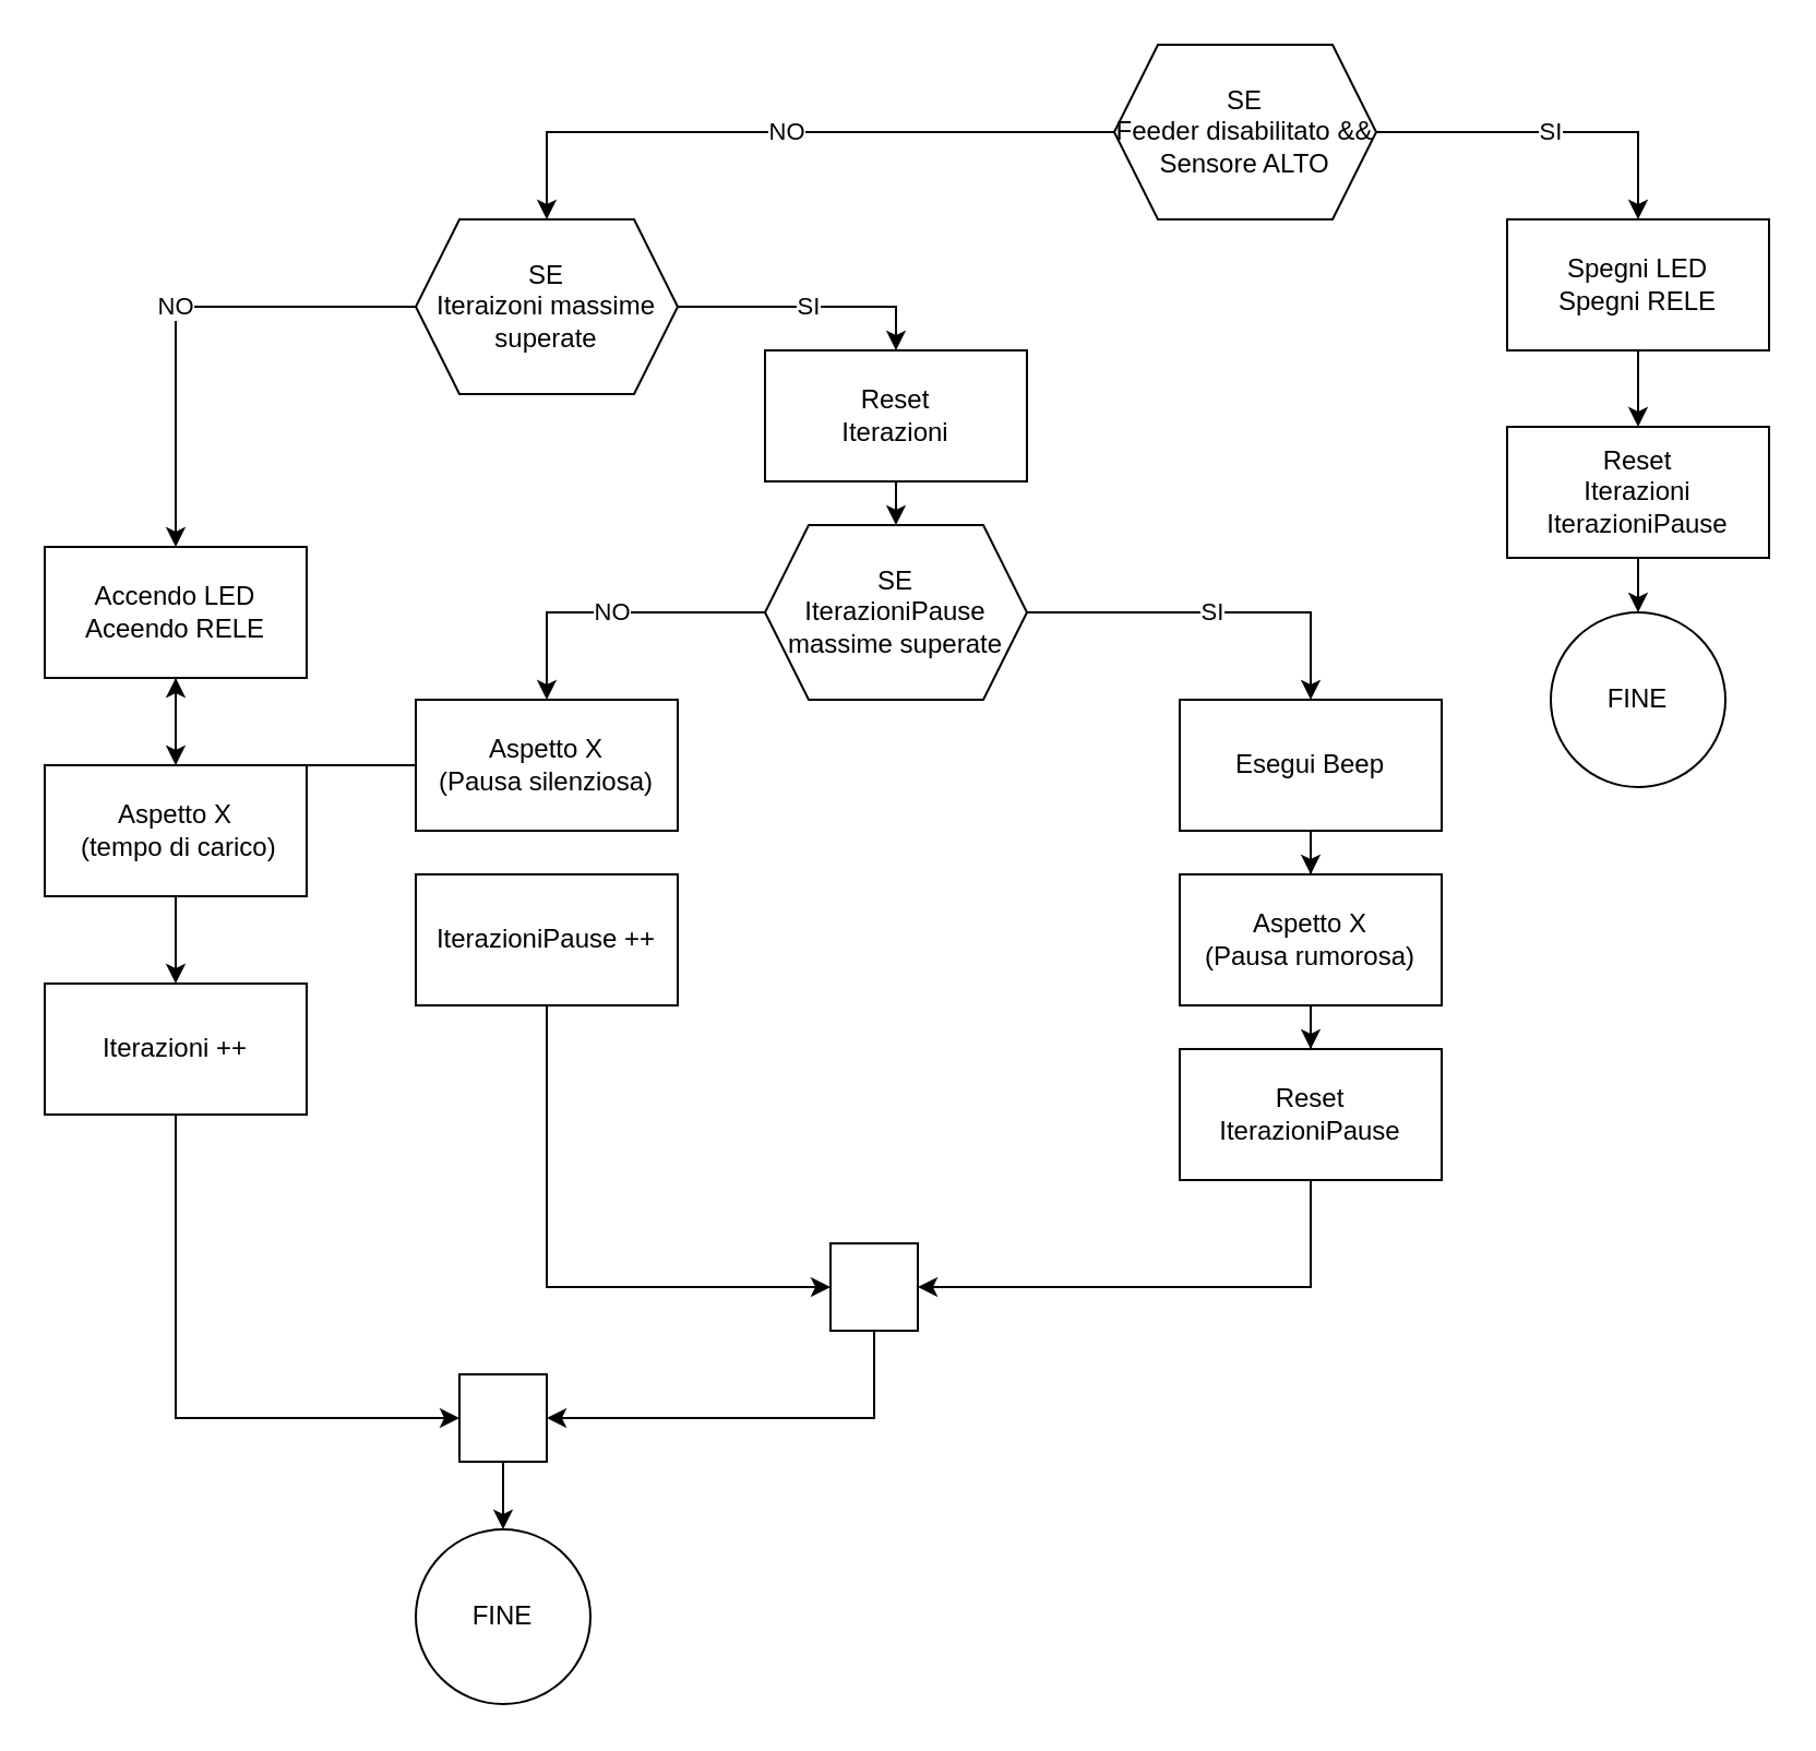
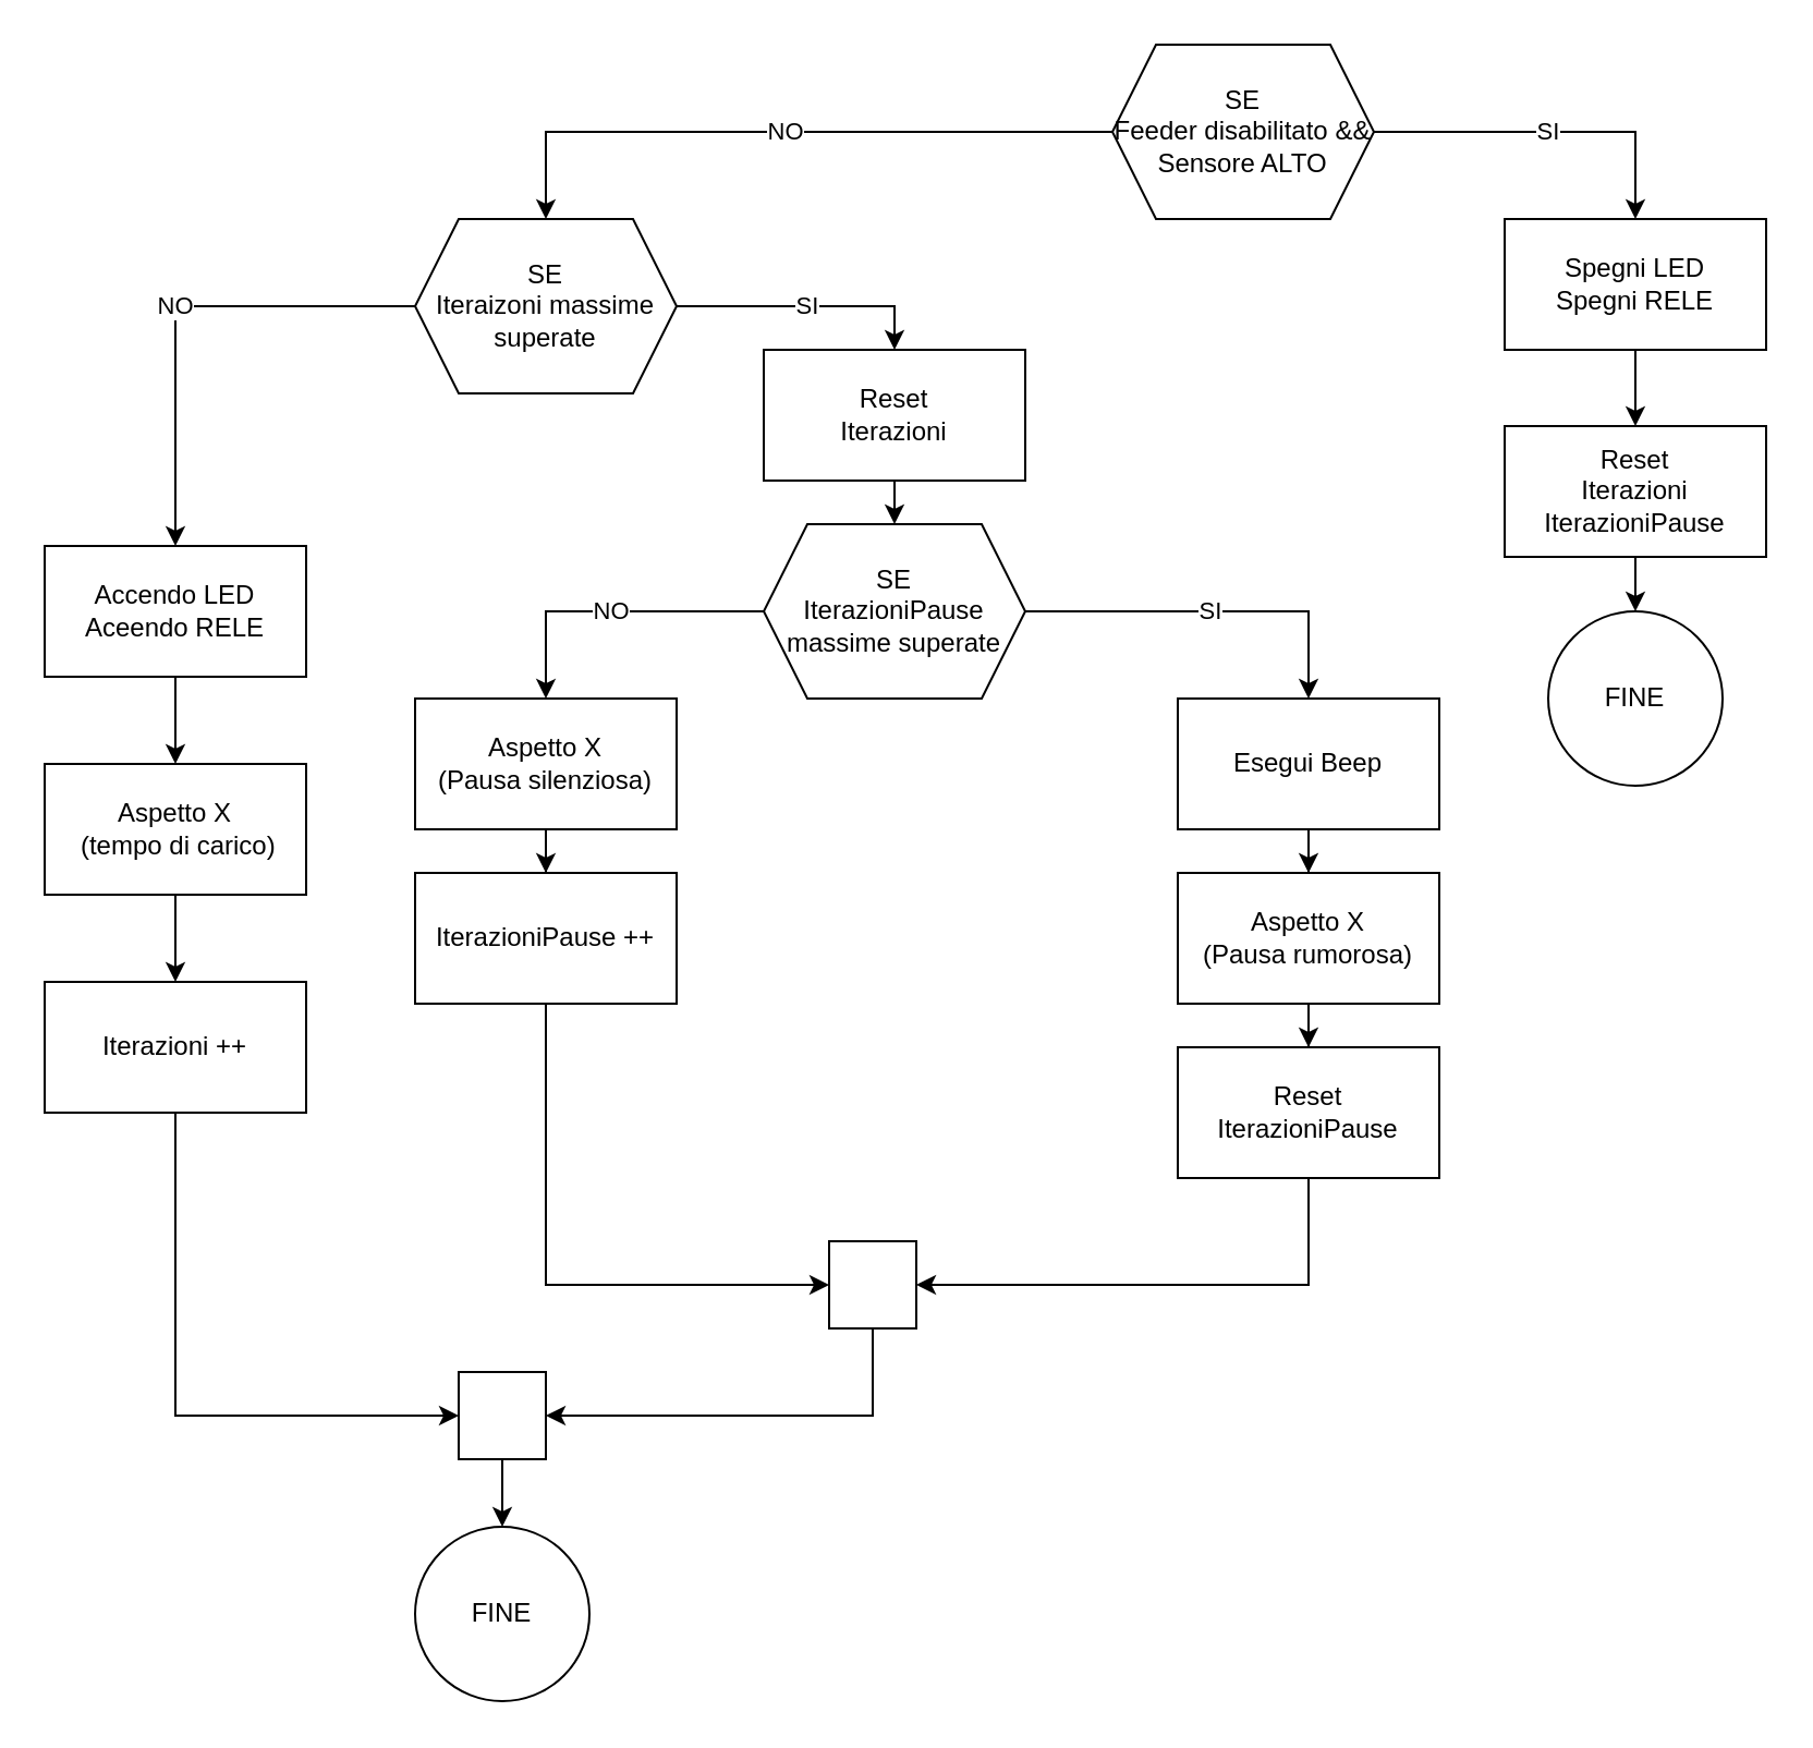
  <mxCell id="0" />
  <mxCell id="1" parent="0" />
  <mxCell id="2" value="SI" style="edgeStyle=orthogonalEdgeStyle;rounded=0;orthogonalLoop=1;jettySize=auto;html=1;exitX=1;exitY=0.5;exitDx=0;exitDy=0;" edge="1" parent="1" source="34" target="5"><mxGeometry relative="1" as="geometry"><mxPoint x="630" y="60" as="sourcePoint" /><Array as="points"><mxPoint x="750" y="60" /></Array></mxGeometry></mxCell>
  <mxCell id="3" value="NO" style="edgeStyle=orthogonalEdgeStyle;rounded=0;orthogonalLoop=1;jettySize=auto;html=1;exitX=0;exitY=0.5;exitDx=0;exitDy=0;" edge="1" parent="1" source="34" target="13"><mxGeometry relative="1" as="geometry"><mxPoint x="510" y="60" as="sourcePoint" /><Array as="points"><mxPoint x="250" y="60" /></Array></mxGeometry></mxCell>
  <mxCell id="4" value="" style="edgeStyle=orthogonalEdgeStyle;rounded=0;orthogonalLoop=1;jettySize=auto;html=1;" edge="1" parent="1" source="5" target="36"><mxGeometry relative="1" as="geometry" /></mxCell>
  <mxCell id="5" value="Spegni LED&lt;div style=&quot;border-color: var(--border-color);&quot;&gt;Spegni RELE&lt;/div&gt;" style="whiteSpace=wrap;html=1;" vertex="1" parent="1"><mxGeometry x="690" y="100" width="120" height="60" as="geometry" /></mxCell>
  <mxCell id="6" value="FINE" style="ellipse;whiteSpace=wrap;html=1;" vertex="1" parent="1"><mxGeometry x="710" y="280" width="80" height="80" as="geometry" /></mxCell>
  <mxCell id="7" value="" style="edgeStyle=orthogonalEdgeStyle;rounded=0;orthogonalLoop=1;jettySize=auto;html=1;" edge="1" parent="1" source="8" target="10"><mxGeometry relative="1" as="geometry" /></mxCell>
  <mxCell id="8" value="Accendo LED&lt;div&gt;Aceendo RELE&lt;/div&gt;" style="whiteSpace=wrap;html=1;" vertex="1" parent="1"><mxGeometry x="20" y="250" width="120" height="60" as="geometry" /></mxCell>
  <mxCell id="9" value="" style="edgeStyle=orthogonalEdgeStyle;rounded=0;orthogonalLoop=1;jettySize=auto;html=1;" edge="1" parent="1" source="10" target="15"><mxGeometry relative="1" as="geometry" /></mxCell>
  <mxCell id="10" value="Aspetto X&lt;div&gt;&amp;nbsp;(tempo di carico)&lt;/div&gt;" style="whiteSpace=wrap;html=1;" vertex="1" parent="1"><mxGeometry x="20" y="350" width="120" height="60" as="geometry" /></mxCell>
  <mxCell id="11" value="NO" style="edgeStyle=orthogonalEdgeStyle;rounded=0;orthogonalLoop=1;jettySize=auto;html=1;exitX=0;exitY=0.5;exitDx=0;exitDy=0;" edge="1" parent="1" source="13" target="8"><mxGeometry relative="1" as="geometry" /></mxCell>
  <mxCell id="12" value="SI" style="edgeStyle=orthogonalEdgeStyle;rounded=0;orthogonalLoop=1;jettySize=auto;html=1;" edge="1" parent="1" source="13" target="33"><mxGeometry relative="1" as="geometry"><Array as="points"><mxPoint x="410" y="140" /></Array></mxGeometry></mxCell>
  <mxCell id="13" value="SE&lt;br&gt;Iteraizoni massime superate" style="shape=hexagon;perimeter=hexagonPerimeter2;whiteSpace=wrap;html=1;fixedSize=1;" vertex="1" parent="1"><mxGeometry x="190" y="100" width="120" height="80" as="geometry" /></mxCell>
  <mxCell id="14" style="edgeStyle=orthogonalEdgeStyle;rounded=0;orthogonalLoop=1;jettySize=auto;html=1;exitX=0.5;exitY=1;exitDx=0;exitDy=0;entryX=0;entryY=0.5;entryDx=0;entryDy=0;" edge="1" parent="1" source="15" target="17"><mxGeometry relative="1" as="geometry" /></mxCell>
  <mxCell id="15" value="Iterazioni ++" style="whiteSpace=wrap;html=1;" vertex="1" parent="1"><mxGeometry x="20" y="450" width="120" height="60" as="geometry" /></mxCell>
  <mxCell id="16" value="" style="edgeStyle=orthogonalEdgeStyle;rounded=0;orthogonalLoop=1;jettySize=auto;html=1;" edge="1" parent="1" source="17" target="31"><mxGeometry relative="1" as="geometry" /></mxCell>
  <mxCell id="17" value="" style="whiteSpace=wrap;html=1;aspect=fixed;" vertex="1" parent="1"><mxGeometry x="210" y="629" width="40" height="40" as="geometry" /></mxCell>
  <mxCell id="18" value="SI" style="edgeStyle=orthogonalEdgeStyle;rounded=0;orthogonalLoop=1;jettySize=auto;html=1;" edge="1" parent="1" source="20" target="22"><mxGeometry relative="1" as="geometry"><Array as="points"><mxPoint x="600" y="280" /></Array></mxGeometry></mxCell>
  <mxCell id="19" value="NO" style="edgeStyle=orthogonalEdgeStyle;rounded=0;orthogonalLoop=1;jettySize=auto;html=1;" edge="1" parent="1" source="20" target="26"><mxGeometry relative="1" as="geometry"><Array as="points"><mxPoint x="250" y="280" /></Array></mxGeometry></mxCell>
  <mxCell id="20" value="SE&lt;br&gt;IterazioniPause massime superate" style="shape=hexagon;perimeter=hexagonPerimeter2;whiteSpace=wrap;html=1;fixedSize=1;" vertex="1" parent="1"><mxGeometry x="350" y="240" width="120" height="80" as="geometry" /></mxCell>
  <mxCell id="21" value="" style="edgeStyle=orthogonalEdgeStyle;rounded=0;orthogonalLoop=1;jettySize=auto;html=1;" edge="1" parent="1" source="22" target="24"><mxGeometry relative="1" as="geometry" /></mxCell>
  <mxCell id="22" value="Esegui Beep" style="whiteSpace=wrap;html=1;" vertex="1" parent="1"><mxGeometry x="540" y="320" width="120" height="60" as="geometry" /></mxCell>
  <mxCell id="23" value="" style="edgeStyle=orthogonalEdgeStyle;rounded=0;orthogonalLoop=1;jettySize=auto;html=1;" edge="1" parent="1" source="24" target="38"><mxGeometry relative="1" as="geometry" /></mxCell>
  <mxCell id="24" value="Aspetto X&lt;div&gt;(Pausa rumorosa)&lt;/div&gt;" style="whiteSpace=wrap;html=1;" vertex="1" parent="1"><mxGeometry x="540" y="400" width="120" height="60" as="geometry" /></mxCell>
- <mxCell id="25" value="" style="edgeStyle=orthogonalEdgeStyle;rounded=0;orthogonalLoop=1;jettySize=auto;html=1;" edge="1" parent="1" source="26" target="8"><mxGeometry relative="1" as="geometry" /></mxCell>
+ <mxCell id="25" value="" style="edgeStyle=orthogonalEdgeStyle;rounded=0;orthogonalLoop=1;jettySize=auto;html=1;" edge="1" parent="1" source="26" target="30"><mxGeometry relative="1" as="geometry" /></mxCell>
  <mxCell id="26" value="Aspetto X&lt;div&gt;(Pausa silenziosa)&lt;/div&gt;" style="whiteSpace=wrap;html=1;" vertex="1" parent="1"><mxGeometry x="190" y="320" width="120" height="60" as="geometry" /></mxCell>
  <mxCell id="27" style="edgeStyle=orthogonalEdgeStyle;rounded=0;orthogonalLoop=1;jettySize=auto;html=1;exitX=0.5;exitY=1;exitDx=0;exitDy=0;entryX=1;entryY=0.5;entryDx=0;entryDy=0;" edge="1" parent="1" source="28" target="17"><mxGeometry relative="1" as="geometry" /></mxCell>
  <mxCell id="28" value="" style="whiteSpace=wrap;html=1;aspect=fixed;" vertex="1" parent="1"><mxGeometry y="569" width="40" height="40" as="geometry" x="380" /></mxCell>
  <mxCell id="29" style="edgeStyle=orthogonalEdgeStyle;rounded=0;orthogonalLoop=1;jettySize=auto;html=1;exitX=0.5;exitY=1;exitDx=0;exitDy=0;entryX=0;entryY=0.5;entryDx=0;entryDy=0;" edge="1" parent="1" source="30" target="28"><mxGeometry relative="1" as="geometry" /></mxCell>
  <mxCell id="30" value="IterazioniPause ++" style="whiteSpace=wrap;html=1;" vertex="1" parent="1"><mxGeometry x="190" y="400" width="120" height="60" as="geometry" /></mxCell>
  <mxCell id="31" value="FINE" style="ellipse;whiteSpace=wrap;html=1;" vertex="1" parent="1"><mxGeometry x="190" y="700" width="80" height="80" as="geometry" /></mxCell>
  <mxCell id="32" style="edgeStyle=orthogonalEdgeStyle;rounded=0;orthogonalLoop=1;jettySize=auto;html=1;exitX=0.5;exitY=1;exitDx=0;exitDy=0;entryX=0.5;entryY=0;entryDx=0;entryDy=0;" edge="1" parent="1" source="33" target="20"><mxGeometry relative="1" as="geometry" /></mxCell>
  <mxCell id="33" value="Reset&lt;div&gt;Iterazioni&lt;/div&gt;" style="whiteSpace=wrap;html=1;" vertex="1" parent="1"><mxGeometry x="350" y="160" width="120" height="60" as="geometry" /></mxCell>
  <mxCell id="34" value="SE&lt;div&gt;Feeder disabilitato &amp;amp;&amp;amp;&lt;/div&gt;&lt;div&gt;Sensore ALTO&lt;/div&gt;" style="shape=hexagon;perimeter=hexagonPerimeter2;whiteSpace=wrap;html=1;fixedSize=1;" vertex="1" parent="1"><mxGeometry x="510" y="20" width="120" height="80" as="geometry" /></mxCell>
  <mxCell id="35" style="edgeStyle=orthogonalEdgeStyle;rounded=0;orthogonalLoop=1;jettySize=auto;html=1;exitX=0.5;exitY=1;exitDx=0;exitDy=0;" edge="1" parent="1" source="36" target="6"><mxGeometry relative="1" as="geometry" /></mxCell>
  <mxCell id="36" value="Reset&lt;div&gt;Iterazioni&lt;/div&gt;&lt;div&gt;IterazioniPause&lt;/div&gt;" style="whiteSpace=wrap;html=1;" vertex="1" parent="1"><mxGeometry x="690" y="195" width="120" height="60" as="geometry" /></mxCell>
  <mxCell id="37" style="edgeStyle=orthogonalEdgeStyle;rounded=0;orthogonalLoop=1;jettySize=auto;html=1;exitX=0.5;exitY=1;exitDx=0;exitDy=0;entryX=1;entryY=0.5;entryDx=0;entryDy=0;" edge="1" parent="1" source="38" target="28"><mxGeometry relative="1" as="geometry" /></mxCell>
  <mxCell id="38" value="Reset&lt;div&gt;IterazioniPause&lt;/div&gt;" style="whiteSpace=wrap;html=1;" vertex="1" parent="1"><mxGeometry x="540" y="480" width="120" height="60" as="geometry" /></mxCell>
